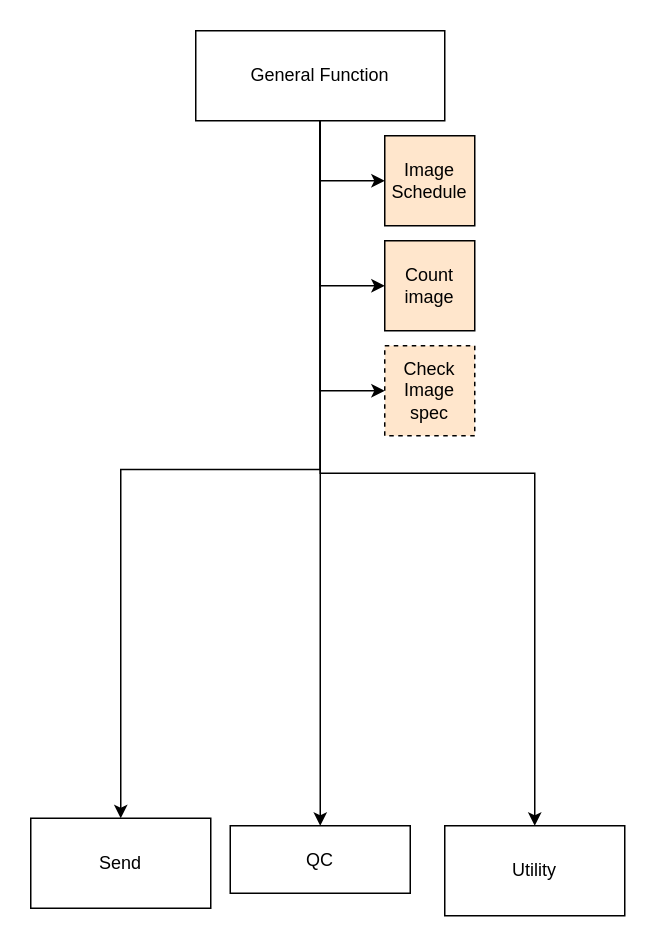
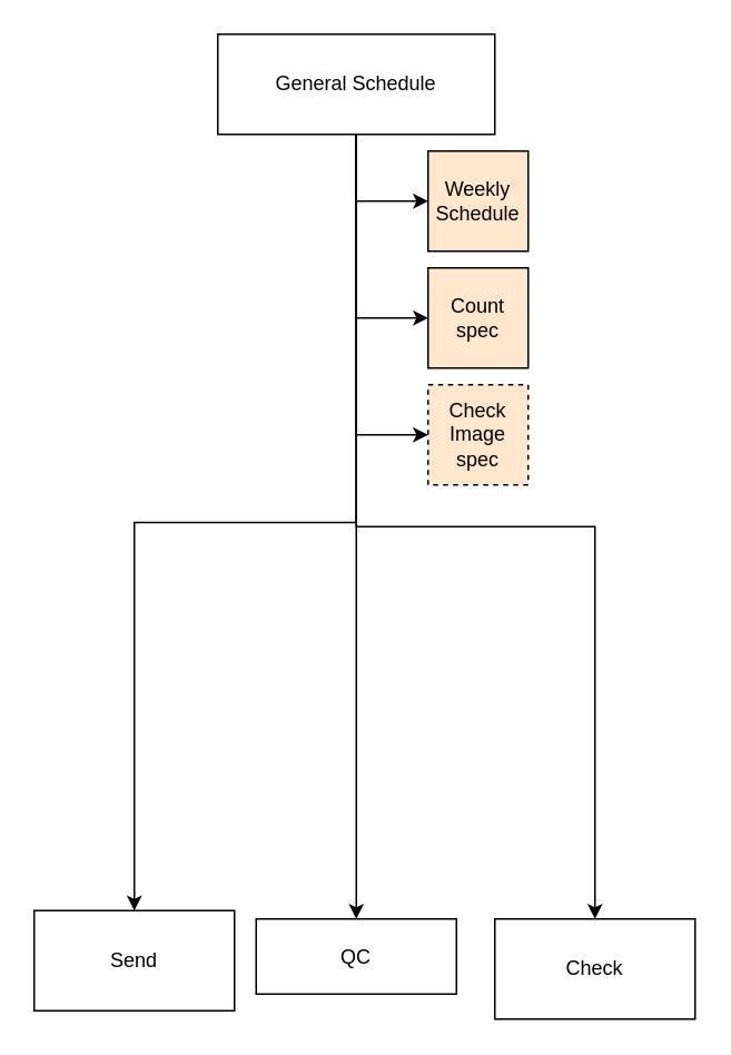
  <mxCell id="0" />
  <mxCell id="1" parent="0" />
  <mxCell id="2" style="edgeStyle=orthogonalEdgeStyle;rounded=0;orthogonalLoop=1;jettySize=auto;html=1;exitX=0.5;exitY=1;exitDx=0;exitDy=0;entryX=0;entryY=0.5;entryDx=0;entryDy=0;" edge="1" parent="1" source="8" target="12"><mxGeometry relative="1" as="geometry" /></mxCell>
  <mxCell id="3" style="edgeStyle=orthogonalEdgeStyle;rounded=0;orthogonalLoop=1;jettySize=auto;html=1;entryX=0.5;entryY=0;entryDx=0;entryDy=0;" edge="1" parent="1" source="8" target="10"><mxGeometry relative="1" as="geometry" /></mxCell>
  <mxCell id="4" style="edgeStyle=orthogonalEdgeStyle;rounded=0;orthogonalLoop=1;jettySize=auto;html=1;entryX=0.5;entryY=0;entryDx=0;entryDy=0;exitX=0.5;exitY=1;exitDx=0;exitDy=0;" edge="1" parent="1" source="8" target="9"><mxGeometry relative="1" as="geometry"><mxPoint x="136" y="540" as="targetPoint" /></mxGeometry></mxCell>
  <mxCell id="5" style="edgeStyle=orthogonalEdgeStyle;rounded=0;orthogonalLoop=1;jettySize=auto;html=1;entryX=0.5;entryY=0;entryDx=0;entryDy=0;exitX=0.5;exitY=1;exitDx=0;exitDy=0;" edge="1" parent="1" source="8" target="11"><mxGeometry relative="1" as="geometry" /></mxCell>
  <mxCell id="6" style="edgeStyle=orthogonalEdgeStyle;rounded=0;orthogonalLoop=1;jettySize=auto;html=1;entryX=0.5;entryY=1;entryDx=0;entryDy=0;" edge="1" parent="1" source="8" target="14"><mxGeometry relative="1" as="geometry" /></mxCell>
  <mxCell id="7" style="edgeStyle=orthogonalEdgeStyle;rounded=0;orthogonalLoop=1;jettySize=auto;html=1;entryX=0.5;entryY=1;entryDx=0;entryDy=0;" edge="1" parent="1" source="8" target="15"><mxGeometry relative="1" as="geometry" /></mxCell>
- <mxCell id="8" value="General Function" style="rounded=0;whiteSpace=wrap;html=1;" vertex="1" parent="1"><mxGeometry x="130" y="20" width="166" height="60" as="geometry" /></mxCell>
+ <mxCell id="8" value="General Schedule" style="rounded=0;whiteSpace=wrap;html=1;" vertex="1" parent="1"><mxGeometry x="130" y="20" width="166" height="60" as="geometry" /></mxCell>
  <mxCell id="9" value="Send" style="whiteSpace=wrap;html=1;rounded=0;" vertex="1" parent="1"><mxGeometry x="20" y="545" width="120" height="60" as="geometry" /></mxCell>
  <mxCell id="10" value="QC" style="whiteSpace=wrap;html=1;rounded=0;" vertex="1" parent="1"><mxGeometry x="153" y="550" width="120" height="45" as="geometry" /></mxCell>
- <mxCell id="11" value="Utility" style="whiteSpace=wrap;html=1;rounded=0;" vertex="1" parent="1"><mxGeometry x="296" y="550" width="120" height="60" as="geometry" /></mxCell>
- <mxCell id="12" value="Image Schedule" style="whiteSpace=wrap;html=1;rounded=0;fillColor=#FFE6CC;" vertex="1" parent="1"><mxGeometry x="256" y="90" width="60" height="60" as="geometry" /></mxCell>
+ <mxCell id="11" value="Check" style="whiteSpace=wrap;html=1;rounded=0;" vertex="1" parent="1"><mxGeometry x="296" y="550" width="120" height="60" as="geometry" /></mxCell>
+ <mxCell id="12" value="Weekly Schedule" style="whiteSpace=wrap;html=1;rounded=0;fillColor=#FFE6CC;" vertex="1" parent="1"><mxGeometry x="256" y="90" width="60" height="60" as="geometry" /></mxCell>
  <mxCell id="13" style="edgeStyle=none;rounded=0;orthogonalLoop=1;jettySize=auto;html=1;exitX=1;exitY=0.75;exitDx=0;exitDy=0;" edge="1" parent="1" source="12" target="12"><mxGeometry relative="1" as="geometry" /></mxCell>
- <mxCell id="14" value="Count image" style="whiteSpace=wrap;html=1;rounded=0;fillColor=#FFE6CC;direction=south;" vertex="1" parent="1"><mxGeometry x="256" y="160" width="60" height="60" as="geometry" /></mxCell>
+ <mxCell id="14" value="Count spec" style="whiteSpace=wrap;html=1;rounded=0;fillColor=#FFE6CC;direction=south;" vertex="1" parent="1"><mxGeometry x="256" y="160" width="60" height="60" as="geometry" /></mxCell>
  <mxCell id="15" value="Check&lt;br&gt;Image spec" style="whiteSpace=wrap;html=1;rounded=0;fillColor=#FFE6CC;direction=south;dashed=1;" vertex="1" parent="1"><mxGeometry x="256" y="230" width="60" height="60" as="geometry" /></mxCell>
